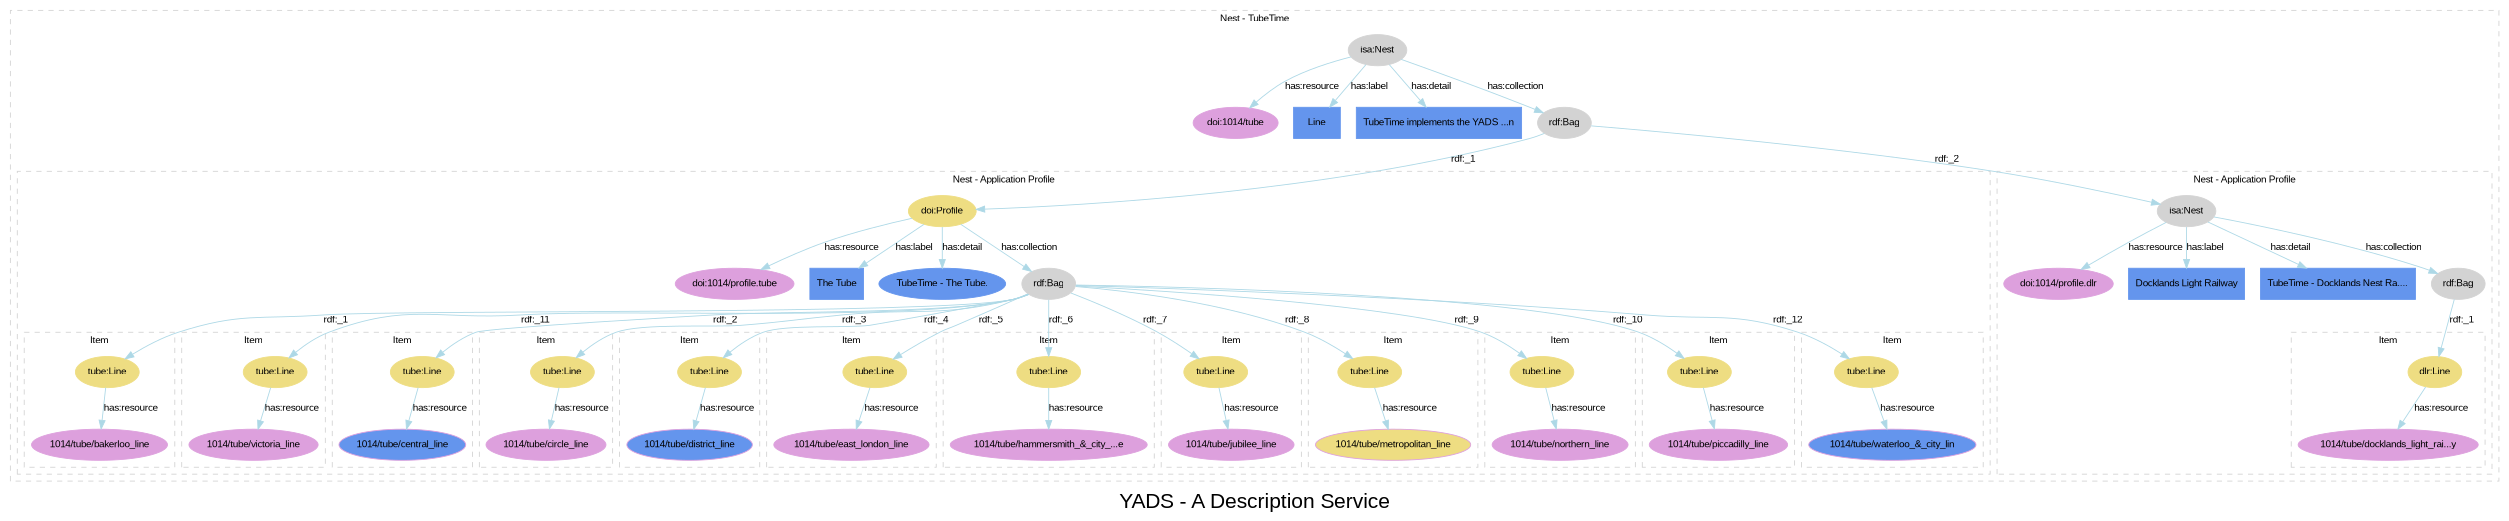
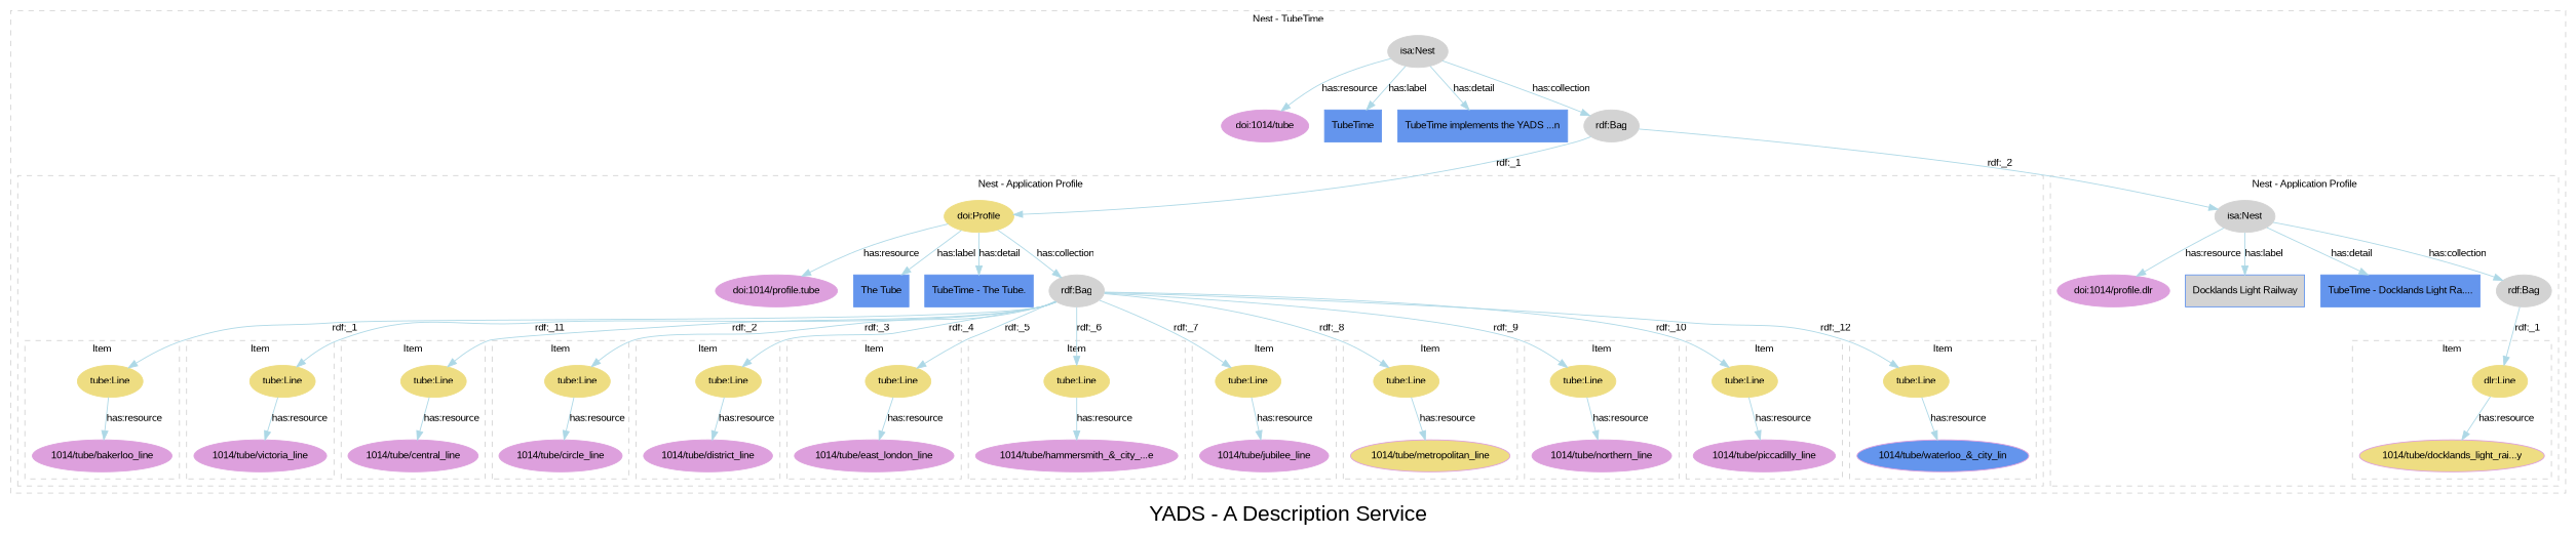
  digraph {
    fontname=arial
    fontsize=24
    label="YADS - A Description Service"
    rankdir=TB
    node [color=plum fontcolor=black fontname=arial fontsize=11 style=filled]
    edge [color=lightblue fontcolor=black fontname=arial fontsize=11 style=filled]
    n1 [color=lightgoldenrod label="tube:Line"]
    "1014/tube/bakerloo_line"
    n3 [color=lightgoldenrod label="tube:Line"]
    "1014/tube/victoria_line"
    n5 [color=lightgoldenrod label="tube:Line"]
-   "1014/tube/central_line" [fillcolor=cornflowerblue]
+   "1014/tube/central_line"
    n7 [color=lightgoldenrod label="tube:Line"]
    "1014/tube/circle_line"
    n9 [color=lightgoldenrod label="tube:Line"]
-   "1014/tube/district_line" [fillcolor=cornflowerblue]
+   "1014/tube/district_line"
    n11 [color=lightgoldenrod label="tube:Line"]
    "1014/tube/east_london_line"
    n13 [color=lightgoldenrod label="tube:Line"]
    "1014/tube/hammersmith_&amp;_city_...e"
    n15 [color=lightgoldenrod label="tube:Line"]
    "1014/tube/jubilee_line"
    n17 [color=lightgoldenrod label="tube:Line"]
    "1014/tube/metropolitan_line" [fillcolor=lightgoldenrod]
    n19 [color=lightgoldenrod label="tube:Line"]
    "1014/tube/northern_line"
    n21 [color=lightgoldenrod label="tube:Line"]
    "1014/tube/piccadilly_line"
    n23 [color=lightgoldenrod label="tube:Line"]
    "1014/tube/waterloo_&amp;_city_lin" [fillcolor=cornflowerblue]
    n25 [color=lightgoldenrod label="doi:Profile"]
    "doi:1014/profile.tube"
    n27 [color=cornflowerblue label="The Tube" shape=box]
-   n28 [color=cornflowerblue label="TubeTime - The Tube." shape=ellipse]
+   n28 [color=cornflowerblue label="TubeTime - The Tube." shape=box]
    n29 [color=lightgrey label="rdf:Bag"]
    n30 [color=lightgoldenrod label="dlr:Line"]
-   "1014/tube/docklands_light_rai...y"
+   "1014/tube/docklands_light_rai...y" [fillcolor=lightgoldenrod]
    n32 [color=lightgrey label="isa:Nest"]
    "doi:1014/profile.dlr"
-   n34 [color=cornflowerblue label="Docklands Light Railway" shape=box]
-   n35 [color=cornflowerblue label="TubeTime - Docklands Nest Ra...." shape=box]
+   n34 [color=cornflowerblue label="Docklands Light Railway" shape=box fillcolor=lightgrey]
+   n35 [color=cornflowerblue label="TubeTime - Docklands Light Ra...." shape=box]
    n36 [color=lightgrey label="rdf:Bag"]
    n37 [color=lightgrey label="isa:Nest"]
    "doi:1014/tube"
-   n39 [color=cornflowerblue label=Line shape=box]
+   n39 [color=cornflowerblue label=TubeTime shape=box]
    n40 [color=cornflowerblue label="TubeTime implements the YADS ...n" shape=box]
    n41 [color=lightgrey label="rdf:Bag"]
    subgraph cluster_1 {
      color=lightgrey
      fontcolor=black
      fontsize=11
      label="Nest - TubeTime"
      style=dashed
      n37
      "doi:1014/tube"
      n39
      n40
      n41
      subgraph cluster_2 {
        color=lightgrey
        fontcolor=black
        fontsize=11
        label="Nest - Application Profile"
        style=dashed
        n25
        "doi:1014/profile.tube"
        n27
        n28
        n29
        subgraph cluster_3 {
          color=lightgrey
          fontcolor=black
          fontsize=11
          label=Item
          style=dashed
          n1
          "1014/tube/bakerloo_line"
        }
        subgraph cluster_4 {
          color=lightgrey
          fontcolor=black
          fontsize=11
          label=Item
          style=dashed
          n3
          "1014/tube/victoria_line"
        }
        subgraph cluster_5 {
          color=lightgrey
          fontcolor=black
          fontsize=11
          label=Item
          style=dashed
          n5
          "1014/tube/central_line"
        }
        subgraph cluster_6 {
          color=lightgrey
          fontcolor=black
          fontsize=11
          label=Item
          style=dashed
          n7
          "1014/tube/circle_line"
        }
        subgraph cluster_7 {
          color=lightgrey
          fontcolor=black
          fontsize=11
          label=Item
          style=dashed
          n9
          "1014/tube/district_line"
        }
        subgraph cluster_8 {
          color=lightgrey
          fontcolor=black
          fontsize=11
          label=Item
          style=dashed
          n11
          "1014/tube/east_london_line"
        }
        subgraph cluster_9 {
          color=lightgrey
          fontcolor=black
          fontsize=11
          label=Item
          style=dashed
          n13
          "1014/tube/hammersmith_&amp;_city_...e"
        }
        subgraph cluster_10 {
          color=lightgrey
          fontcolor=black
          fontsize=11
          label=Item
          style=dashed
          n15
          "1014/tube/jubilee_line"
        }
        subgraph cluster_11 {
          color=lightgrey
          fontcolor=black
          fontsize=11
          label=Item
          style=dashed
          n17
          "1014/tube/metropolitan_line"
        }
        subgraph cluster_12 {
          color=lightgrey
          fontcolor=black
          fontsize=11
          label=Item
          style=dashed
          n19
          "1014/tube/northern_line"
        }
        subgraph cluster_13 {
          color=lightgrey
          fontcolor=black
          fontsize=11
          label=Item
          style=dashed
          n21
          "1014/tube/piccadilly_line"
        }
        subgraph cluster_14 {
          color=lightgrey
          fontcolor=black
          fontsize=11
          label=Item
          style=dashed
          n23
          "1014/tube/waterloo_&amp;_city_lin"
        }
      }
      subgraph cluster_15 {
        color=lightgrey
        fontcolor=black
        fontsize=11
        label="Nest - Application Profile"
        style=dashed
        n32
        "doi:1014/profile.dlr"
        n34
        n35
        n36
        subgraph cluster_16 {
          color=lightgrey
          fontcolor=black
          fontsize=11
          label=Item
          style=dashed
          n30
          "1014/tube/docklands_light_rai...y"
        }
      }
    }
    n1 -> "1014/tube/bakerloo_line" [label="has:resource"]
    n3 -> "1014/tube/victoria_line" [label="has:resource"]
    n5 -> "1014/tube/central_line" [label="has:resource"]
    n7 -> "1014/tube/circle_line" [label="has:resource"]
    n9 -> "1014/tube/district_line" [label="has:resource"]
    n11 -> "1014/tube/east_london_line" [label="has:resource"]
    n13 -> "1014/tube/hammersmith_&amp;_city_...e" [label="has:resource"]
    n15 -> "1014/tube/jubilee_line" [label="has:resource"]
    n17 -> "1014/tube/metropolitan_line" [label="has:resource"]
    n19 -> "1014/tube/northern_line" [label="has:resource"]
    n21 -> "1014/tube/piccadilly_line" [label="has:resource"]
    n23 -> "1014/tube/waterloo_&amp;_city_lin" [label="has:resource"]
    n25 -> "doi:1014/profile.tube" [label="has:resource"]
    n25 -> n27 [label="has:label"]
    n25 -> n28 [label="has:detail"]
    n25 -> n29 [label="has:collection"]
    n29 -> n1 [label="rdf:_1"]
    n29 -> n3 [label="rdf:_11"]
    n29 -> n5 [label="rdf:_2"]
    n29 -> n7 [label="rdf:_3"]
    n29 -> n9 [label="rdf:_4"]
    n29 -> n11 [label="rdf:_5"]
    n29 -> n13 [label="rdf:_6"]
    n29 -> n15 [label="rdf:_7"]
    n29 -> n17 [label="rdf:_8"]
    n29 -> n19 [label="rdf:_9"]
    n29 -> n21 [label="rdf:_10"]
    n29 -> n23 [label="rdf:_12"]
    n30 -> "1014/tube/docklands_light_rai...y" [label="has:resource"]
    n32 -> "doi:1014/profile.dlr" [label="has:resource"]
    n32 -> n34 [label="has:label"]
    n32 -> n35 [label="has:detail"]
    n32 -> n36 [label="has:collection"]
    n36 -> n30 [label="rdf:_1"]
    n37 -> "doi:1014/tube" [label="has:resource"]
    n37 -> n39 [label="has:label"]
    n37 -> n40 [label="has:detail"]
    n37 -> n41 [label="has:collection"]
    n41 -> n25 [label="rdf:_1"]
    n41 -> n32 [label="rdf:_2"]
  }
